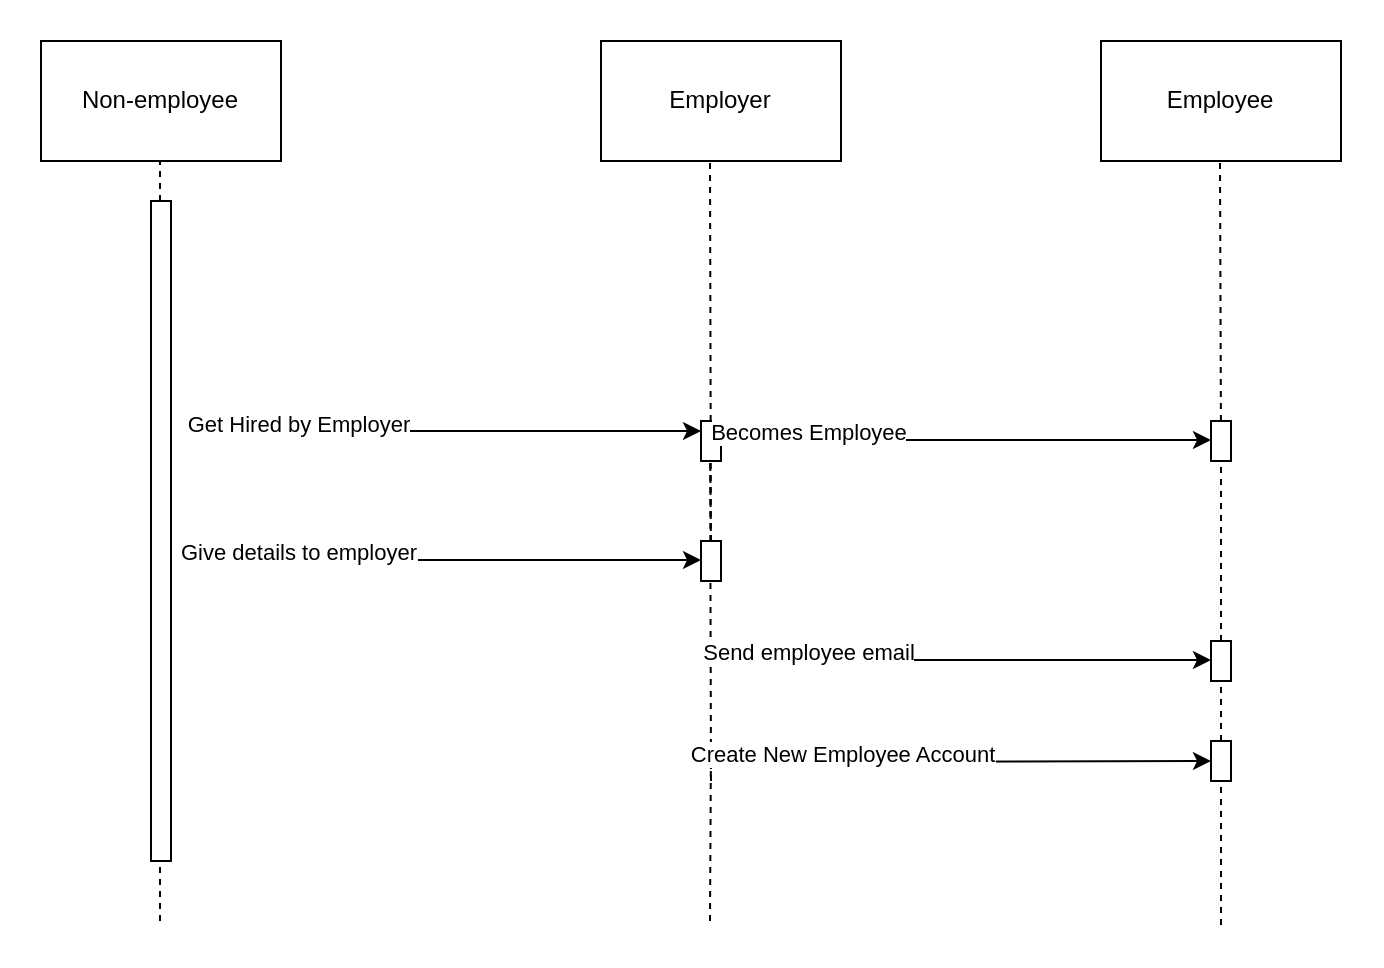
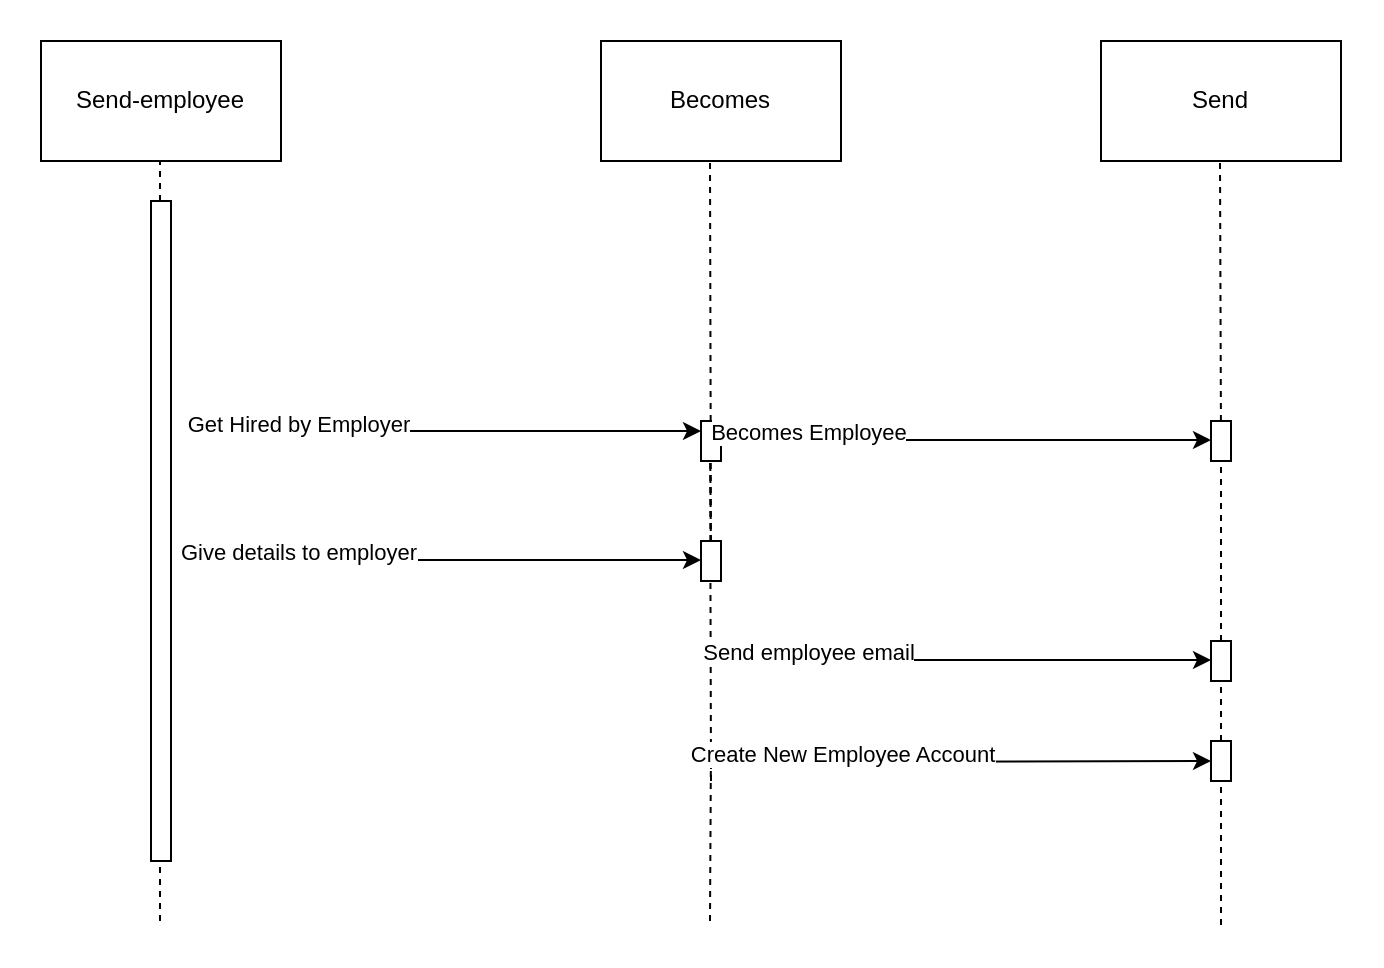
  <mxCell id="0" />
  <mxCell id="1" parent="0" />
  <mxCell id="2" value="" style="endArrow=none;dashed=1;html=1;" edge="1" parent="1" target="11"><mxGeometry width="50" height="50" relative="1" as="geometry"><mxPoint x="355" y="390" as="sourcePoint" /><mxPoint x="354.5" y="80" as="targetPoint" /><Array as="points"><mxPoint x="354.5" y="210" /></Array></mxGeometry></mxCell>
  <mxCell id="3" value="" style="endArrow=none;dashed=1;html=1;" edge="1" parent="1" source="11"><mxGeometry width="50" height="50" relative="1" as="geometry"><mxPoint x="354.5" y="460" as="sourcePoint" /><mxPoint x="354.5" y="80" as="targetPoint" /><Array as="points" /></mxGeometry></mxCell>
  <mxCell id="4" value="" style="endArrow=none;dashed=1;html=1;" edge="1" parent="1"><mxGeometry width="50" height="50" relative="1" as="geometry"><mxPoint x="79.5" y="460" as="sourcePoint" /><mxPoint x="79.5" y="80" as="targetPoint" /><Array as="points"><mxPoint x="79.5" y="210" /></Array></mxGeometry></mxCell>
- <mxCell id="5" value="Non-employee" style="rounded=0;whiteSpace=wrap;html=1;" vertex="1" parent="1"><mxGeometry x="20" y="20" width="120" height="60" as="geometry" /></mxCell>
+ <mxCell id="5" value="Send-employee" style="rounded=0;whiteSpace=wrap;html=1;" vertex="1" parent="1"><mxGeometry x="20" y="20" width="120" height="60" as="geometry" /></mxCell>
  <mxCell id="6" value="" style="rounded=0;whiteSpace=wrap;html=1;" vertex="1" parent="1"><mxGeometry x="75" y="100" width="10" height="330" as="geometry" /></mxCell>
- <mxCell id="7" value="Employer" style="rounded=0;whiteSpace=wrap;html=1;" vertex="1" parent="1"><mxGeometry x="300" y="20" width="120" height="60" as="geometry" /></mxCell>
+ <mxCell id="7" value="Becomes" style="rounded=0;whiteSpace=wrap;html=1;" vertex="1" parent="1"><mxGeometry x="300" y="20" width="120" height="60" as="geometry" /></mxCell>
  <mxCell id="8" value="" style="rounded=0;whiteSpace=wrap;html=1;" vertex="1" parent="1"><mxGeometry x="350" y="210" width="10" height="20" as="geometry" /></mxCell>
  <mxCell id="9" value="" style="endArrow=classic;html=1;entryX=0;entryY=0.25;entryDx=0;entryDy=0;" edge="1" parent="1" target="8"><mxGeometry width="50" height="50" relative="1" as="geometry"><mxPoint x="130" y="215" as="sourcePoint" /><mxPoint x="300" y="195" as="targetPoint" /></mxGeometry></mxCell>
  <mxCell id="10" value="Get Hired by Employer" style="edgeLabel;html=1;align=center;verticalAlign=middle;resizable=0;points=[];rotation=0;" vertex="1" connectable="0" parent="9"><mxGeometry x="-0.84" y="4" relative="1" as="geometry"><mxPoint as="offset" /></mxGeometry></mxCell>
  <mxCell id="11" value="" style="rounded=0;whiteSpace=wrap;html=1;" vertex="1" parent="1"><mxGeometry x="350" y="270" width="10" height="20" as="geometry" /></mxCell>
  <mxCell id="12" value="" style="endArrow=classic;html=1;entryX=0;entryY=0.25;entryDx=0;entryDy=0;" edge="1" parent="1"><mxGeometry width="50" height="50" relative="1" as="geometry"><mxPoint x="130" y="279.5" as="sourcePoint" /><mxPoint x="350" y="279.5" as="targetPoint" /></mxGeometry></mxCell>
  <mxCell id="13" value="Give details to employer" style="edgeLabel;html=1;align=center;verticalAlign=middle;resizable=0;points=[];rotation=0;" vertex="1" connectable="0" parent="12"><mxGeometry x="-0.84" y="4" relative="1" as="geometry"><mxPoint as="offset" /></mxGeometry></mxCell>
- <mxCell id="14" value="Employee" style="rounded=0;whiteSpace=wrap;html=1;" vertex="1" parent="1"><mxGeometry x="550" y="20" width="120" height="60" as="geometry" /></mxCell>
+ <mxCell id="14" value="Send" style="rounded=0;whiteSpace=wrap;html=1;" vertex="1" parent="1"><mxGeometry x="550" y="20" width="120" height="60" as="geometry" /></mxCell>
  <mxCell id="15" value="" style="endArrow=none;dashed=1;html=1;" edge="1" parent="1" source="16"><mxGeometry width="50" height="50" relative="1" as="geometry"><mxPoint x="610" y="462" as="sourcePoint" /><mxPoint x="609.5" y="80" as="targetPoint" /><Array as="points" /></mxGeometry></mxCell>
  <mxCell id="16" value="" style="rounded=0;whiteSpace=wrap;html=1;" vertex="1" parent="1"><mxGeometry x="605" y="210" width="10" height="20" as="geometry" /></mxCell>
  <mxCell id="17" value="" style="endArrow=none;dashed=1;html=1;" edge="1" parent="1" source="20" target="16"><mxGeometry width="50" height="50" relative="1" as="geometry"><mxPoint x="610" y="462" as="sourcePoint" /><mxPoint x="609.5" y="80" as="targetPoint" /><Array as="points" /></mxGeometry></mxCell>
  <mxCell id="18" value="" style="endArrow=classic;html=1;entryX=0;entryY=0.25;entryDx=0;entryDy=0;" edge="1" parent="1"><mxGeometry width="50" height="50" relative="1" as="geometry"><mxPoint x="385" y="219.5" as="sourcePoint" /><mxPoint x="605" y="219.5" as="targetPoint" /></mxGeometry></mxCell>
  <mxCell id="19" value="Becomes Employee" style="edgeLabel;html=1;align=center;verticalAlign=middle;resizable=0;points=[];rotation=0;" vertex="1" connectable="0" parent="18"><mxGeometry x="-0.84" y="4" relative="1" as="geometry"><mxPoint as="offset" /></mxGeometry></mxCell>
  <mxCell id="20" value="" style="rounded=0;whiteSpace=wrap;html=1;" vertex="1" parent="1"><mxGeometry x="605" y="320" width="10" height="20" as="geometry" /></mxCell>
  <mxCell id="21" value="" style="endArrow=none;dashed=1;html=1;" edge="1" parent="1" source="27" target="20"><mxGeometry width="50" height="50" relative="1" as="geometry"><mxPoint x="610" y="462" as="sourcePoint" /><mxPoint x="610" y="230" as="targetPoint" /><Array as="points" /></mxGeometry></mxCell>
  <mxCell id="22" value="" style="endArrow=classic;html=1;entryX=0;entryY=0.25;entryDx=0;entryDy=0;" edge="1" parent="1"><mxGeometry width="50" height="50" relative="1" as="geometry"><mxPoint x="385" y="329.5" as="sourcePoint" /><mxPoint x="605" y="329.5" as="targetPoint" /></mxGeometry></mxCell>
  <mxCell id="23" value="Send employee email" style="edgeLabel;html=1;align=center;verticalAlign=middle;resizable=0;points=[];rotation=0;" vertex="1" connectable="0" parent="22"><mxGeometry x="-0.84" y="4" relative="1" as="geometry"><mxPoint as="offset" /></mxGeometry></mxCell>
  <mxCell id="24" value="" style="endArrow=none;dashed=1;html=1;" edge="1" parent="1"><mxGeometry width="50" height="50" relative="1" as="geometry"><mxPoint x="354.5" y="460" as="sourcePoint" /><mxPoint x="354.944" y="380" as="targetPoint" /><Array as="points" /></mxGeometry></mxCell>
  <mxCell id="25" value="" style="endArrow=classic;html=1;entryX=0;entryY=0.25;entryDx=0;entryDy=0;" edge="1" parent="1"><mxGeometry width="50" height="50" relative="1" as="geometry"><mxPoint x="405" y="380.5" as="sourcePoint" /><mxPoint x="605" y="380" as="targetPoint" /></mxGeometry></mxCell>
  <mxCell id="26" value="Create New Employee Account" style="edgeLabel;html=1;align=center;verticalAlign=middle;resizable=0;points=[];rotation=0;" vertex="1" connectable="0" parent="25"><mxGeometry x="-0.84" y="4" relative="1" as="geometry"><mxPoint as="offset" /></mxGeometry></mxCell>
  <mxCell id="27" value="" style="rounded=0;whiteSpace=wrap;html=1;" vertex="1" parent="1"><mxGeometry x="605" y="370" width="10" height="20" as="geometry" /></mxCell>
  <mxCell id="28" value="" style="endArrow=none;dashed=1;html=1;" edge="1" parent="1" target="27"><mxGeometry width="50" height="50" relative="1" as="geometry"><mxPoint x="610" y="462" as="sourcePoint" /><mxPoint x="610" y="340" as="targetPoint" /><Array as="points" /></mxGeometry></mxCell>
